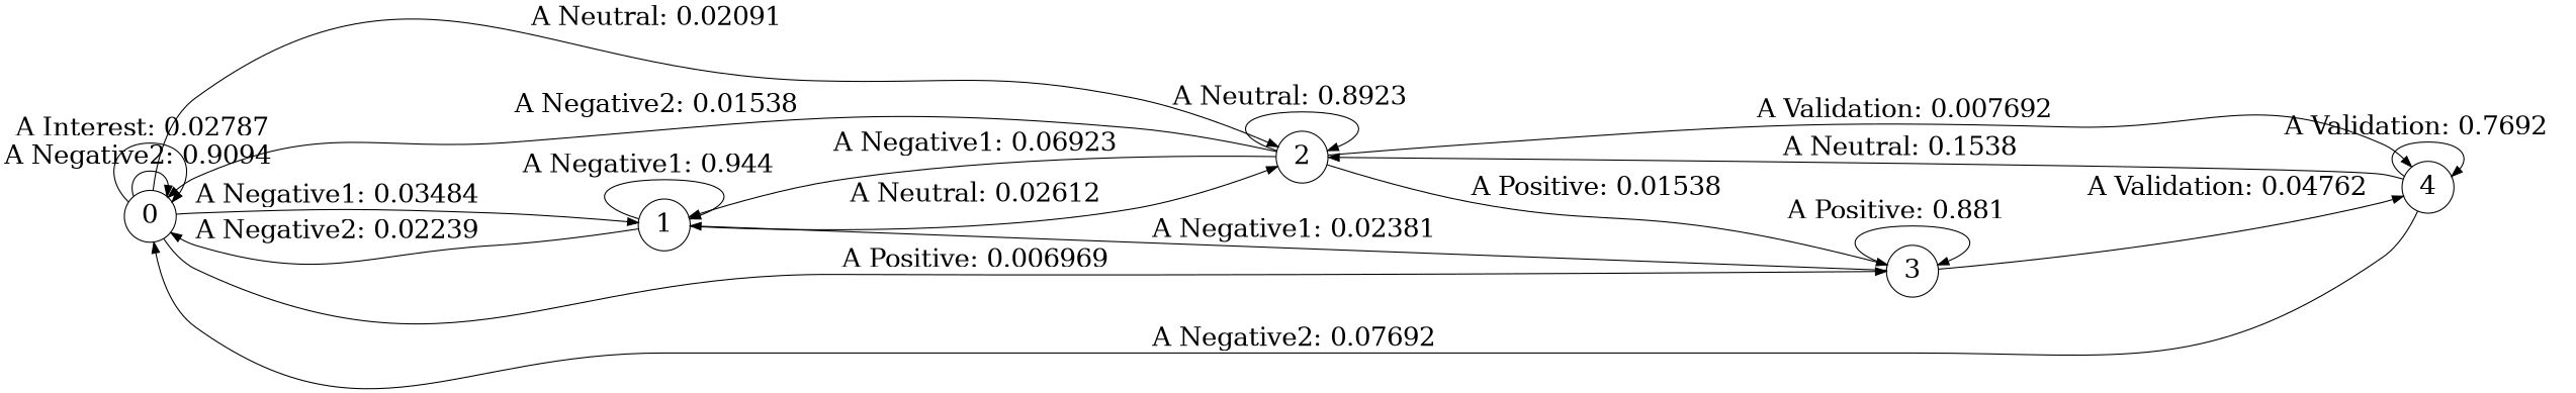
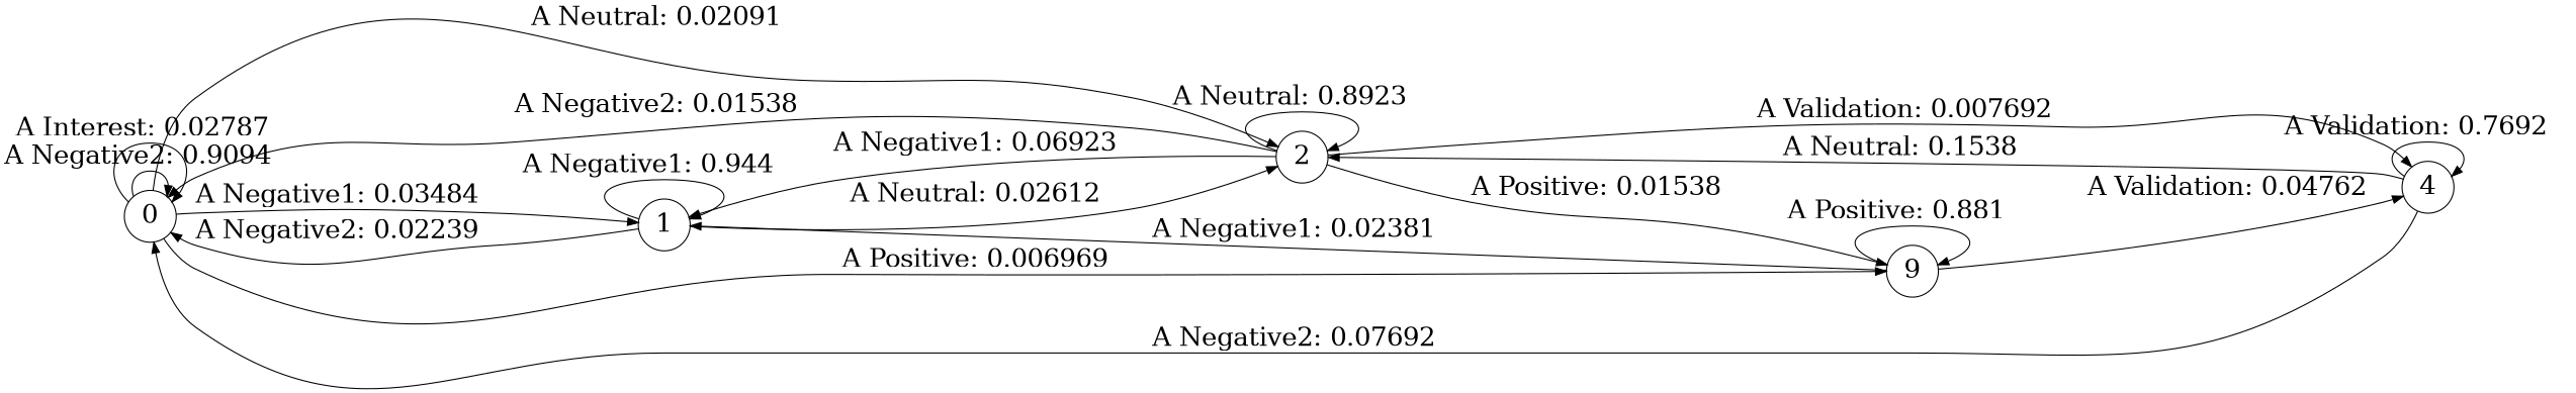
  digraph {
    rankdir=LR
    node [fontsize=24 shape=circle]
    edge [fontsize=24]
    0
    1
    2
-   3
+   3 [label=9]
    4
    0 -> 0 [label="A Negative2: 0.9094   "]
    0 -> 0 [label="A Interest: 0.02787  "]
    0 -> 1 [label="A Negative1: 0.03484  "]
    0 -> 2 [label="A Neutral: 0.02091  "]
    0 -> 3 [label="A Positive: 0.006969  "]
    1 -> 0 [label="A Negative2: 0.02239  "]
    1 -> 1 [label="A Negative1: 0.944    "]
    1 -> 2 [label="A Neutral: 0.02612  "]
    2 -> 0 [label="A Negative2: 0.01538  "]
    2 -> 1 [label="A Negative1: 0.06923  "]
    2 -> 2 [label="A Neutral: 0.8923   "]
    2 -> 3 [label="A Positive: 0.01538  "]
    2 -> 4 [label="A Validation: 0.007692  "]
    3 -> 1 [label="A Negative1: 0.02381  "]
    3 -> 3 [label="A Positive: 0.881    "]
    3 -> 4 [label="A Validation: 0.04762  "]
    4 -> 0 [label="A Negative2: 0.07692  "]
    4 -> 2 [label="A Neutral: 0.1538   "]
    4 -> 4 [label="A Validation: 0.7692   "]
  }
